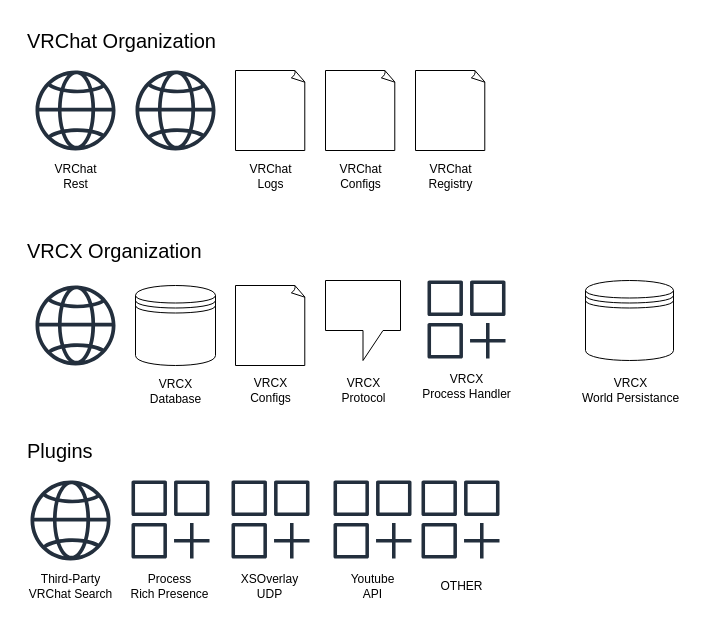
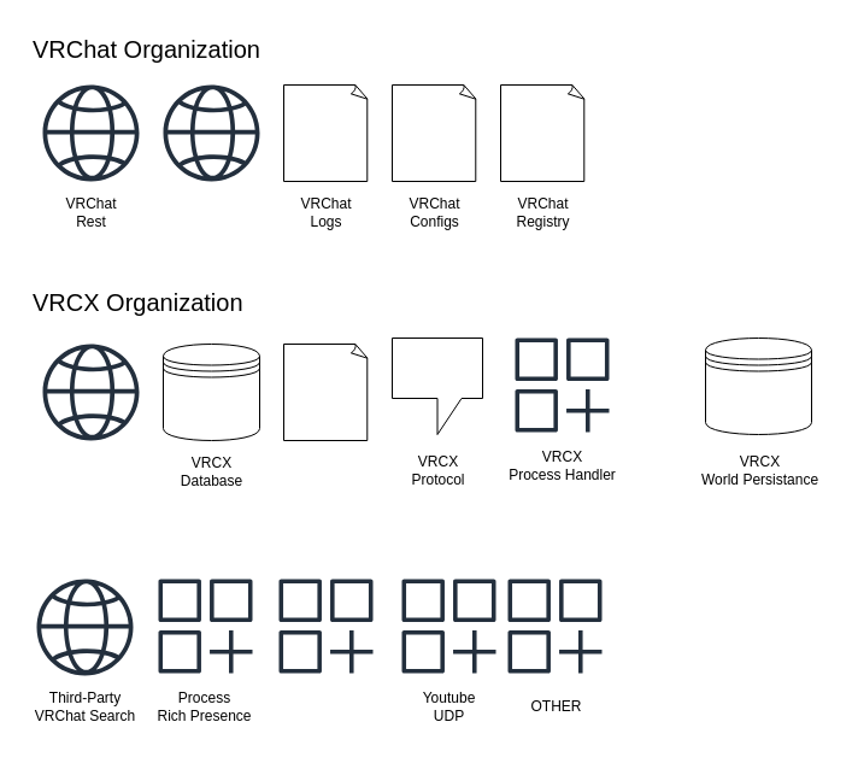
  <mxCell id="0" />
  <mxCell id="1" parent="0" />
  <mxCell id="2" value="" style="group" parent="1" vertex="1" connectable="0"><mxGeometry x="35" y="70" width="80" height="130.002" as="geometry" /></mxCell>
  <mxCell id="3" value="" style="sketch=0;outlineConnect=0;fontColor=#232F3E;gradientColor=none;fillColor=#232F3D;strokeColor=none;dashed=0;verticalLabelPosition=bottom;verticalAlign=top;align=center;html=1;fontSize=12;fontStyle=0;aspect=fixed;pointerEvents=1;shape=mxgraph.aws4.globe;" parent="2" vertex="1"><mxGeometry width="80" height="80" as="geometry" /></mxCell>
  <mxCell id="4" value="VRChat&lt;br&gt;Rest" style="text;html=1;align=center;verticalAlign=middle;resizable=0;points=[];autosize=1;strokeColor=none;fillColor=none;" parent="2" vertex="1"><mxGeometry x="10.003" y="86.002" width="60" height="40" as="geometry" /></mxCell>
  <mxCell id="5" value="" style="group" parent="1" vertex="1" connectable="0"><mxGeometry x="135" y="70" width="80.003" height="130.002" as="geometry" /></mxCell>
  <mxCell id="6" value="" style="sketch=0;outlineConnect=0;fontColor=#232F3E;gradientColor=none;fillColor=#232F3D;strokeColor=none;dashed=0;verticalLabelPosition=bottom;verticalAlign=top;align=center;html=1;fontSize=12;fontStyle=0;aspect=fixed;pointerEvents=1;shape=mxgraph.aws4.globe;" parent="5" vertex="1"><mxGeometry width="80" height="80" as="geometry" /></mxCell>
  <mxCell id="7" value="" style="group" parent="1" vertex="1" connectable="0"><mxGeometry x="225" y="70" width="80" height="130.002" as="geometry" /></mxCell>
  <mxCell id="8" value="" style="group" parent="1" vertex="1" connectable="0"><mxGeometry x="135" y="285" width="80" height="130" as="geometry" /></mxCell>
  <mxCell id="9" value="" style="shape=datastore;whiteSpace=wrap;html=1;" parent="8" vertex="1"><mxGeometry width="80" height="80" as="geometry" /></mxCell>
  <mxCell id="10" value="VRCX&lt;br&gt;Database" style="text;html=1;align=center;verticalAlign=middle;resizable=0;points=[];autosize=1;strokeColor=none;fillColor=none;" parent="8" vertex="1"><mxGeometry x="5" y="86" width="70" height="40" as="geometry" /></mxCell>
  <mxCell id="11" value="" style="group" parent="1" vertex="1" connectable="0"><mxGeometry x="235" y="70" width="70" height="130" as="geometry" /></mxCell>
  <mxCell id="12" value="" style="whiteSpace=wrap;html=1;shape=mxgraph.basic.document" parent="11" vertex="1"><mxGeometry width="70" height="80" as="geometry" /></mxCell>
  <mxCell id="13" value="VRChat&lt;br&gt;Logs" style="text;html=1;align=center;verticalAlign=middle;resizable=0;points=[];autosize=1;strokeColor=none;fillColor=none;" parent="11" vertex="1"><mxGeometry x="5" y="86" width="60" height="40" as="geometry" /></mxCell>
  <mxCell id="14" value="" style="group" parent="1" vertex="1" connectable="0"><mxGeometry x="35" y="285" width="80" height="130.002" as="geometry" /></mxCell>
  <mxCell id="15" value="" style="sketch=0;outlineConnect=0;fontColor=#232F3E;gradientColor=none;fillColor=#232F3D;strokeColor=none;dashed=0;verticalLabelPosition=bottom;verticalAlign=top;align=center;html=1;fontSize=12;fontStyle=0;aspect=fixed;pointerEvents=1;shape=mxgraph.aws4.globe;" parent="14" vertex="1"><mxGeometry width="80" height="80" as="geometry" /></mxCell>
  <mxCell id="16" value="" style="group" parent="1" vertex="1" connectable="0"><mxGeometry x="325" y="70" width="70" height="130" as="geometry" /></mxCell>
  <mxCell id="17" value="" style="whiteSpace=wrap;html=1;shape=mxgraph.basic.document" parent="16" vertex="1"><mxGeometry width="70" height="80" as="geometry" /></mxCell>
  <mxCell id="18" value="" style="group" parent="1" vertex="1" connectable="0"><mxGeometry x="415" y="70" width="70" height="130" as="geometry" /></mxCell>
  <mxCell id="19" value="" style="whiteSpace=wrap;html=1;shape=mxgraph.basic.document" parent="18" vertex="1"><mxGeometry width="70" height="80" as="geometry" /></mxCell>
  <mxCell id="20" value="VRChat&lt;br&gt;Registry" style="text;html=1;align=center;verticalAlign=middle;resizable=0;points=[];autosize=1;strokeColor=none;fillColor=none;" parent="18" vertex="1"><mxGeometry y="86" width="70" height="40" as="geometry" /></mxCell>
  <mxCell id="21" value="" style="group" parent="1" vertex="1" connectable="0"><mxGeometry x="235" y="285" width="70" height="130" as="geometry" /></mxCell>
  <mxCell id="22" value="" style="whiteSpace=wrap;html=1;shape=mxgraph.basic.document" parent="21" vertex="1"><mxGeometry width="70" height="80" as="geometry" /></mxCell>
- <mxCell id="23" value="VRCX&lt;br&gt;Configs" style="text;html=1;align=center;verticalAlign=middle;resizable=0;points=[];autosize=1;strokeColor=none;fillColor=none;" parent="21" vertex="1"><mxGeometry x="5" y="85" width="60" height="40" as="geometry" /></mxCell>
  <mxCell id="24" value="&lt;div align=&quot;left&quot;&gt;&lt;font style=&quot;font-size: 20px;&quot;&gt;VRChat Organization&lt;/font&gt;&lt;/div&gt;" style="text;html=1;align=left;verticalAlign=middle;resizable=0;points=[];autosize=1;strokeColor=none;fillColor=none;" parent="1" vertex="1"><mxGeometry x="25" y="20" width="210" height="40" as="geometry" /></mxCell>
  <mxCell id="25" value="&lt;div align=&quot;left&quot;&gt;&lt;font style=&quot;font-size: 20px;&quot;&gt;VRCX Organization&lt;/font&gt;&lt;/div&gt;" style="text;html=1;align=left;verticalAlign=middle;resizable=0;points=[];autosize=1;strokeColor=none;fillColor=none;" parent="1" vertex="1"><mxGeometry x="25" y="230" width="200" height="40" as="geometry" /></mxCell>
  <mxCell id="26" value="" style="group" parent="1" vertex="1" connectable="0"><mxGeometry x="25" y="480" width="90.003" height="130.002" as="geometry" /></mxCell>
  <mxCell id="27" value="" style="sketch=0;outlineConnect=0;fontColor=#232F3E;gradientColor=none;fillColor=#232F3D;strokeColor=none;dashed=0;verticalLabelPosition=bottom;verticalAlign=top;align=center;html=1;fontSize=12;fontStyle=0;aspect=fixed;pointerEvents=1;shape=mxgraph.aws4.globe;" parent="26" vertex="1"><mxGeometry x="5" width="80" height="80" as="geometry" /></mxCell>
  <mxCell id="28" value="Third-Party&lt;br&gt;VRChat Search" style="text;html=1;align=center;verticalAlign=middle;resizable=0;points=[];autosize=1;strokeColor=none;fillColor=none;" parent="26" vertex="1"><mxGeometry x="-4.997" y="86.002" width="100" height="40" as="geometry" /></mxCell>
- <mxCell id="29" value="&lt;div align=&quot;left&quot;&gt;&lt;font style=&quot;font-size: 20px;&quot;&gt;Plugins&lt;/font&gt;&lt;/div&gt;" style="text;html=1;align=left;verticalAlign=middle;resizable=0;points=[];autosize=1;strokeColor=none;fillColor=none;" parent="1" vertex="1"><mxGeometry x="25" y="430" width="90" height="40" as="geometry" /></mxCell>
  <mxCell id="30" value="VRChat&lt;br&gt;Configs" style="text;html=1;align=center;verticalAlign=middle;resizable=0;points=[];autosize=1;strokeColor=none;fillColor=none;" parent="1" vertex="1"><mxGeometry x="330" y="156" width="60" height="40" as="geometry" /></mxCell>
  <mxCell id="31" value="" style="group" parent="1" vertex="1" connectable="0"><mxGeometry x="421" y="480" width="78" height="130" as="geometry" /></mxCell>
  <mxCell id="32" value="" style="sketch=0;outlineConnect=0;fontColor=#232F3E;gradientColor=none;fillColor=#232F3D;strokeColor=none;dashed=0;verticalLabelPosition=bottom;verticalAlign=top;align=center;html=1;fontSize=12;fontStyle=0;aspect=fixed;pointerEvents=1;shape=mxgraph.aws4.generic_application;" parent="31" vertex="1"><mxGeometry width="78" height="78" as="geometry" /></mxCell>
  <mxCell id="33" value="OTHER" style="text;html=1;align=center;verticalAlign=middle;resizable=0;points=[];autosize=1;strokeColor=none;fillColor=none;" parent="31" vertex="1"><mxGeometry x="5" y="91" width="70" height="30" as="geometry" /></mxCell>
  <mxCell id="34" value="" style="group" parent="1" vertex="1" connectable="0"><mxGeometry x="575" y="280" width="110" height="130" as="geometry" /></mxCell>
  <mxCell id="35" value="" style="shape=datastore;whiteSpace=wrap;html=1;" parent="34" vertex="1"><mxGeometry x="10" width="88" height="80" as="geometry" /></mxCell>
  <mxCell id="36" value="VRCX&lt;br&gt;World Persistance" style="text;html=1;align=center;verticalAlign=middle;resizable=0;points=[];autosize=1;strokeColor=none;fillColor=none;" parent="34" vertex="1"><mxGeometry x="-5" y="90" width="120" height="40" as="geometry" /></mxCell>
  <mxCell id="37" value="" style="group" parent="1" vertex="1" connectable="0"><mxGeometry x="325" y="280" width="75" height="130" as="geometry" /></mxCell>
  <mxCell id="38" value="" style="shape=callout;whiteSpace=wrap;html=1;perimeter=calloutPerimeter;" parent="37" vertex="1"><mxGeometry width="75" height="80" as="geometry" /></mxCell>
  <mxCell id="39" value="VRCX&lt;br&gt;&lt;div&gt;Protocol&lt;/div&gt;" style="text;html=1;align=center;verticalAlign=middle;resizable=0;points=[];autosize=1;strokeColor=none;fillColor=none;" parent="37" vertex="1"><mxGeometry x="2.5" y="90" width="70" height="40" as="geometry" /></mxCell>
  <mxCell id="40" value="" style="group" parent="1" vertex="1" connectable="0"><mxGeometry x="125" y="480" width="90" height="130" as="geometry" /></mxCell>
  <mxCell id="41" value="" style="sketch=0;outlineConnect=0;fontColor=#232F3E;gradientColor=none;fillColor=#232F3D;strokeColor=none;dashed=0;verticalLabelPosition=bottom;verticalAlign=top;align=center;html=1;fontSize=12;fontStyle=0;aspect=fixed;pointerEvents=1;shape=mxgraph.aws4.generic_application;" parent="40" vertex="1"><mxGeometry x="6" width="78" height="78" as="geometry" /></mxCell>
  <mxCell id="42" value="Process&lt;br&gt;Rich Presence" style="text;html=1;align=center;verticalAlign=middle;resizable=0;points=[];autosize=1;strokeColor=none;fillColor=none;" parent="40" vertex="1"><mxGeometry x="-6" y="86" width="100" height="40" as="geometry" /></mxCell>
  <mxCell id="43" value="" style="group" parent="1" vertex="1" connectable="0"><mxGeometry x="225" y="480" width="90" height="130" as="geometry" /></mxCell>
  <mxCell id="44" value="" style="sketch=0;outlineConnect=0;fontColor=#232F3E;gradientColor=none;fillColor=#232F3D;strokeColor=none;dashed=0;verticalLabelPosition=bottom;verticalAlign=top;align=center;html=1;fontSize=12;fontStyle=0;aspect=fixed;pointerEvents=1;shape=mxgraph.aws4.generic_application;" parent="43" vertex="1"><mxGeometry x="6" width="78" height="78" as="geometry" /></mxCell>
- <mxCell id="45" value="XSOverlay&lt;br&gt;UDP" style="text;html=1;align=center;verticalAlign=middle;resizable=0;points=[];autosize=1;strokeColor=none;fillColor=none;" parent="43" vertex="1"><mxGeometry x="4" y="86" width="80" height="40" as="geometry" /></mxCell>
  <mxCell id="46" value="" style="group" parent="1" vertex="1" connectable="0"><mxGeometry x="325" y="480" width="94" height="130" as="geometry" /></mxCell>
  <mxCell id="47" value="" style="sketch=0;outlineConnect=0;fontColor=#232F3E;gradientColor=none;fillColor=#232F3D;strokeColor=none;dashed=0;verticalLabelPosition=bottom;verticalAlign=top;align=center;html=1;fontSize=12;fontStyle=0;aspect=fixed;pointerEvents=1;shape=mxgraph.aws4.generic_application;" parent="46" vertex="1"><mxGeometry x="8" width="78" height="78" as="geometry" /></mxCell>
- <mxCell id="48" value="Youtube&lt;br&gt;API" style="text;html=1;align=center;verticalAlign=middle;resizable=0;points=[];autosize=1;strokeColor=none;fillColor=none;" parent="46" vertex="1"><mxGeometry x="12" y="86" width="70" height="40" as="geometry" /></mxCell>
+ <mxCell id="48" value="Youtube&lt;br&gt;UDP" style="text;html=1;align=center;verticalAlign=middle;resizable=0;points=[];autosize=1;strokeColor=none;fillColor=none;" parent="46" vertex="1"><mxGeometry x="12" y="86" width="70" height="40" as="geometry" /></mxCell>
  <mxCell id="49" value="" style="group" parent="1" vertex="1" connectable="0"><mxGeometry x="415" y="280" width="106" height="130" as="geometry" /></mxCell>
  <mxCell id="50" value="" style="sketch=0;outlineConnect=0;fontColor=#232F3E;gradientColor=none;fillColor=#232F3D;strokeColor=none;dashed=0;verticalLabelPosition=bottom;verticalAlign=top;align=center;html=1;fontSize=12;fontStyle=0;aspect=fixed;pointerEvents=1;shape=mxgraph.aws4.generic_application;" parent="49" vertex="1"><mxGeometry x="12" width="78" height="78" as="geometry" /></mxCell>
  <mxCell id="51" value="VRCX&lt;br&gt;Process Handler" style="text;html=1;align=center;verticalAlign=middle;resizable=0;points=[];autosize=1;strokeColor=none;fillColor=none;" parent="49" vertex="1"><mxGeometry x="-4" y="86" width="110" height="40" as="geometry" /></mxCell>
